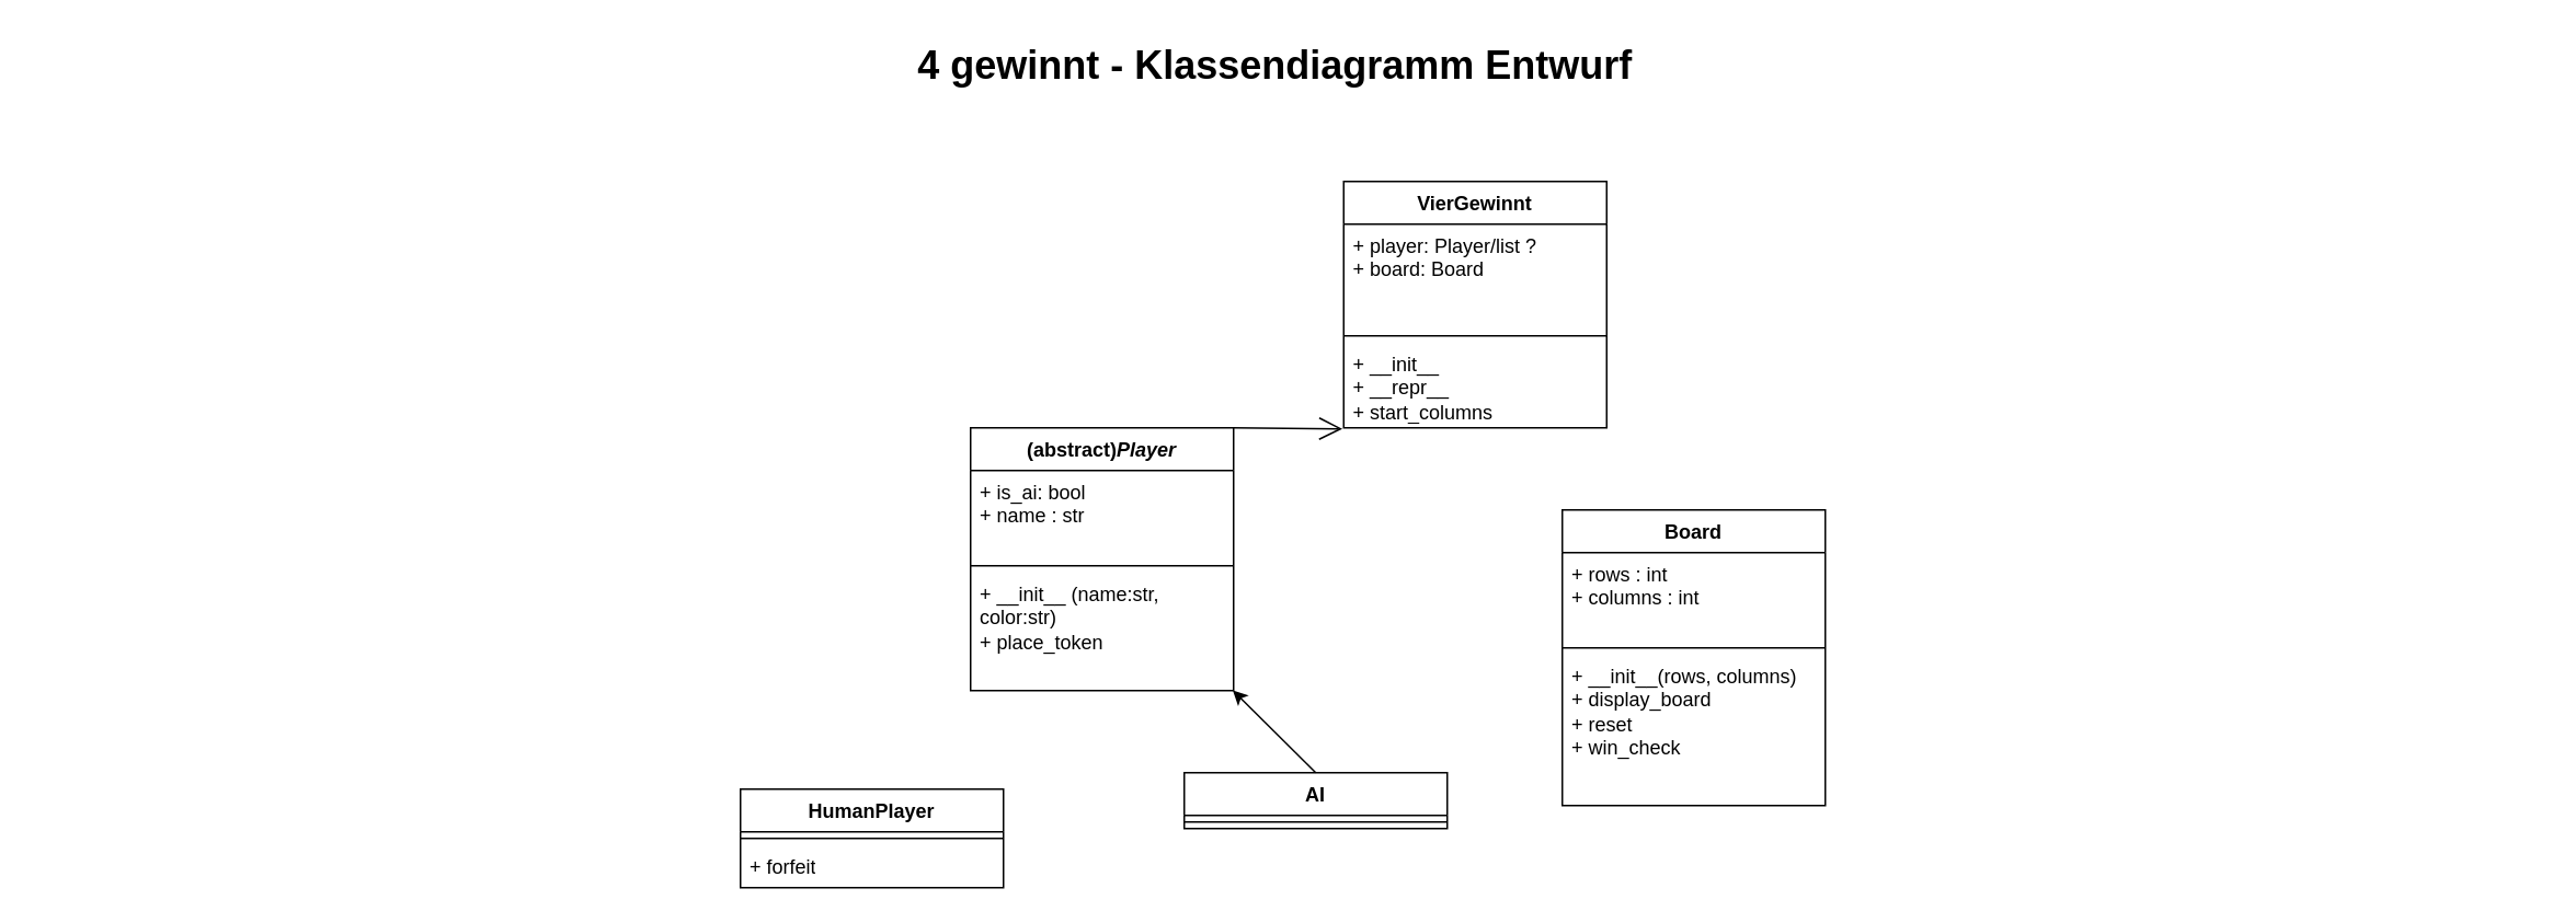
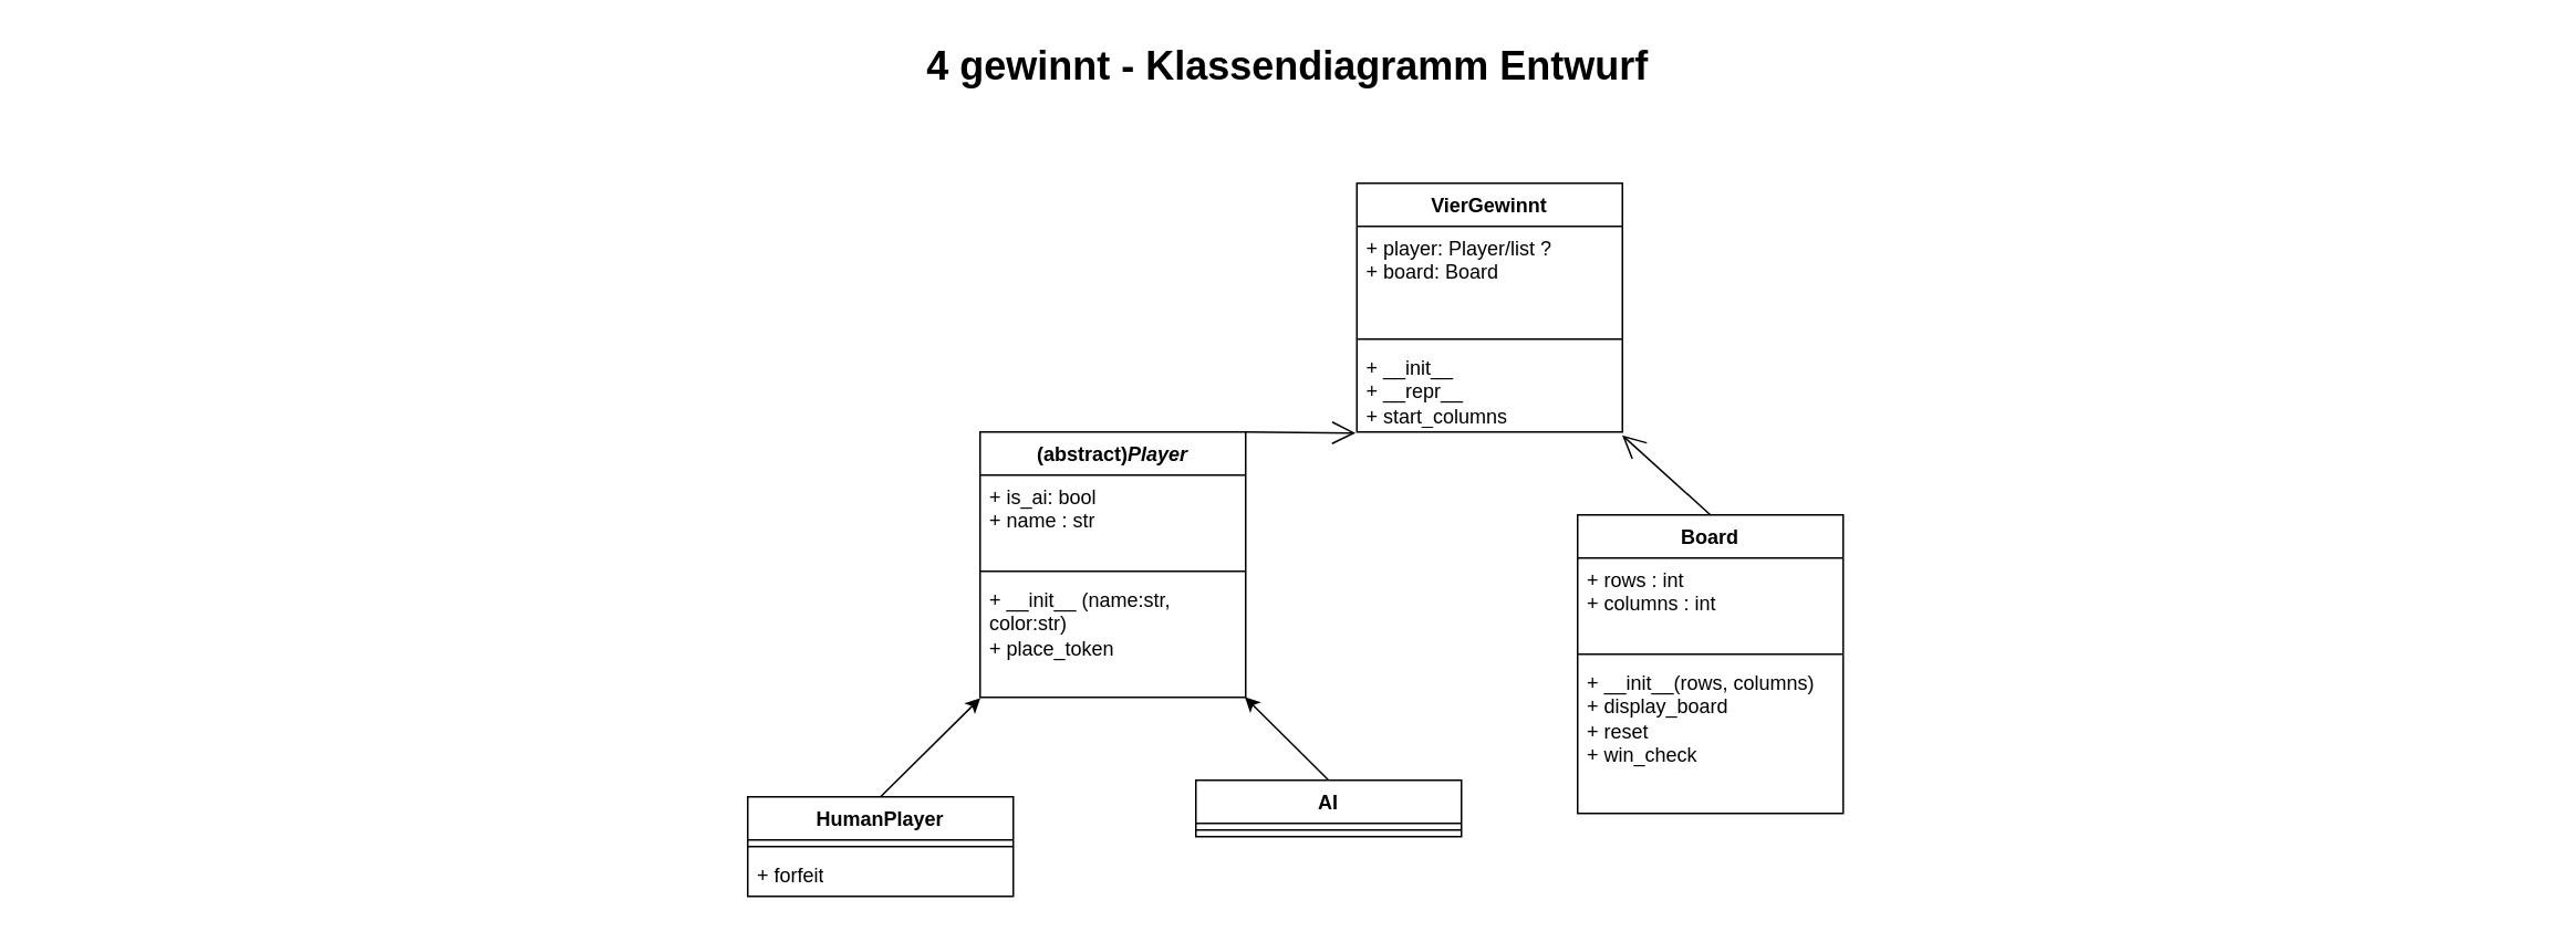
  <mxCell id="0" style=";html=1;" />
  <mxCell id="1" style=";html=1;" parent="0" />
  <mxCell id="2" value="4 gewinnt - Klassendiagramm Entwurf" style="text;strokeColor=none;fillColor=none;html=1;fontSize=24;fontStyle=1;verticalAlign=middle;align=center;" parent="1" vertex="1"><mxGeometry x="20" y="20" width="1510" height="40" as="geometry" /></mxCell>
  <mxCell id="3" value="VierGewinnt" style="swimlane;fontStyle=1;align=center;verticalAlign=top;childLayout=stackLayout;horizontal=1;startSize=26;horizontalStack=0;resizeParent=1;resizeParentMax=0;resizeLast=0;collapsible=1;marginBottom=0;whiteSpace=wrap;html=1;" vertex="1" parent="1"><mxGeometry x="817" y="110" width="160" height="150" as="geometry" /></mxCell>
  <mxCell id="4" value="&lt;div&gt;+ player: Player/list ? &lt;br&gt;&lt;/div&gt;&lt;div&gt;+ board: Board&lt;br&gt;&lt;/div&gt;&lt;div&gt;&lt;br&gt;&lt;/div&gt;&lt;div&gt;&lt;br&gt;&lt;/div&gt;" style="text;strokeColor=none;fillColor=none;align=left;verticalAlign=top;spacingLeft=4;spacingRight=4;overflow=hidden;rotatable=0;points=[[0,0.5],[1,0.5]];portConstraint=eastwest;whiteSpace=wrap;html=1;" vertex="1" parent="3"><mxGeometry y="26" width="160" height="64" as="geometry" /></mxCell>
  <mxCell id="5" value="" style="line;strokeWidth=1;fillColor=none;align=left;verticalAlign=middle;spacingTop=-1;spacingLeft=3;spacingRight=3;rotatable=0;labelPosition=right;points=[];portConstraint=eastwest;strokeColor=inherit;" vertex="1" parent="3"><mxGeometry y="90" width="160" height="8" as="geometry" /></mxCell>
  <mxCell id="6" value="&lt;div&gt;+ __init__&lt;/div&gt;&lt;div&gt;+ __repr__&lt;br&gt;&lt;/div&gt;&lt;div&gt;+ start_columns&lt;br&gt;&lt;/div&gt;" style="text;strokeColor=none;fillColor=none;align=left;verticalAlign=top;spacingLeft=4;spacingRight=4;overflow=hidden;rotatable=0;points=[[0,0.5],[1,0.5]];portConstraint=eastwest;whiteSpace=wrap;html=1;" vertex="1" parent="3"><mxGeometry y="98" width="160" height="52" as="geometry" /></mxCell>
  <mxCell id="7" value="(abstract)&lt;i&gt;Player&lt;/i&gt;" style="swimlane;fontStyle=1;align=center;verticalAlign=top;childLayout=stackLayout;horizontal=1;startSize=26;horizontalStack=0;resizeParent=1;resizeParentMax=0;resizeLast=0;collapsible=1;marginBottom=0;whiteSpace=wrap;html=1;" vertex="1" parent="1"><mxGeometry x="590" y="260" width="160" height="160" as="geometry" /></mxCell>
  <mxCell id="8" value="&lt;div&gt;+ is_ai: bool&lt;/div&gt;&lt;div&gt;+ name : str&lt;br&gt;&lt;/div&gt;&lt;div&gt;&lt;br&gt;&lt;/div&gt;" style="text;strokeColor=none;fillColor=none;align=left;verticalAlign=top;spacingLeft=4;spacingRight=4;overflow=hidden;rotatable=0;points=[[0,0.5],[1,0.5]];portConstraint=eastwest;whiteSpace=wrap;html=1;" vertex="1" parent="7"><mxGeometry y="26" width="160" height="54" as="geometry" /></mxCell>
  <mxCell id="9" value="" style="line;strokeWidth=1;fillColor=none;align=left;verticalAlign=middle;spacingTop=-1;spacingLeft=3;spacingRight=3;rotatable=0;labelPosition=right;points=[];portConstraint=eastwest;strokeColor=inherit;" vertex="1" parent="7"><mxGeometry y="80" width="160" height="8" as="geometry" /></mxCell>
  <mxCell id="10" value="&lt;div&gt;+ __init__ (name:str, color:str)&lt;/div&gt;&lt;div&gt;+ place_token&lt;br&gt;&lt;/div&gt;&lt;div&gt;&lt;br&gt;&lt;/div&gt;" style="text;strokeColor=none;fillColor=none;align=left;verticalAlign=top;spacingLeft=4;spacingRight=4;overflow=hidden;rotatable=0;points=[[0,0.5],[1,0.5]];portConstraint=eastwest;whiteSpace=wrap;html=1;" vertex="1" parent="7"><mxGeometry y="88" width="160" height="72" as="geometry" /></mxCell>
  <mxCell id="11" value="" style="endArrow=open;endFill=1;endSize=12;html=1;rounded=0;entryX=-0.005;entryY=1.012;entryDx=0;entryDy=0;entryPerimeter=0;exitX=1;exitY=0;exitDx=0;exitDy=0;" edge="1" parent="1" source="7" target="6"><mxGeometry width="160" relative="1" as="geometry"><mxPoint x="820" y="240" as="sourcePoint" /><mxPoint x="980" y="240" as="targetPoint" /></mxGeometry></mxCell>
  <mxCell id="12" value="AI" style="swimlane;fontStyle=1;align=center;verticalAlign=top;childLayout=stackLayout;horizontal=1;startSize=26;horizontalStack=0;resizeParent=1;resizeParentMax=0;resizeLast=0;collapsible=1;marginBottom=0;whiteSpace=wrap;html=1;" vertex="1" parent="1"><mxGeometry x="720" y="470" width="160" height="34" as="geometry" /></mxCell>
  <mxCell id="13" value="" style="line;strokeWidth=1;fillColor=none;align=left;verticalAlign=middle;spacingTop=-1;spacingLeft=3;spacingRight=3;rotatable=0;labelPosition=right;points=[];portConstraint=eastwest;strokeColor=inherit;" vertex="1" parent="12"><mxGeometry y="26" width="160" height="8" as="geometry" /></mxCell>
  <mxCell id="14" value="Board" style="swimlane;fontStyle=1;align=center;verticalAlign=top;childLayout=stackLayout;horizontal=1;startSize=26;horizontalStack=0;resizeParent=1;resizeParentMax=0;resizeLast=0;collapsible=1;marginBottom=0;whiteSpace=wrap;html=1;" vertex="1" parent="1"><mxGeometry x="950" y="310" width="160" height="180" as="geometry" /></mxCell>
  <mxCell id="15" value="&lt;div&gt;+ rows : int&lt;/div&gt;+ columns : int" style="text;strokeColor=none;fillColor=none;align=left;verticalAlign=top;spacingLeft=4;spacingRight=4;overflow=hidden;rotatable=0;points=[[0,0.5],[1,0.5]];portConstraint=eastwest;whiteSpace=wrap;html=1;" vertex="1" parent="14"><mxGeometry y="26" width="160" height="54" as="geometry" /></mxCell>
  <mxCell id="16" value="" style="line;strokeWidth=1;fillColor=none;align=left;verticalAlign=middle;spacingTop=-1;spacingLeft=3;spacingRight=3;rotatable=0;labelPosition=right;points=[];portConstraint=eastwest;strokeColor=inherit;" vertex="1" parent="14"><mxGeometry y="80" width="160" height="8" as="geometry" /></mxCell>
  <mxCell id="17" value="&lt;div&gt;+ __init__(rows, columns)&lt;/div&gt;&lt;div&gt;+ display_board&lt;/div&gt;&lt;div&gt;+ reset&lt;/div&gt;&lt;div&gt;+ win_check&lt;br&gt;&lt;/div&gt;" style="text;strokeColor=none;fillColor=none;align=left;verticalAlign=top;spacingLeft=4;spacingRight=4;overflow=hidden;rotatable=0;points=[[0,0.5],[1,0.5]];portConstraint=eastwest;whiteSpace=wrap;html=1;" vertex="1" parent="14"><mxGeometry y="88" width="160" height="92" as="geometry" /></mxCell>
+ <mxCell id="18" value="" style="endArrow=open;endFill=1;endSize=12;html=1;rounded=0;entryX=0.999;entryY=1.037;entryDx=0;entryDy=0;entryPerimeter=0;exitX=0.5;exitY=0;exitDx=0;exitDy=0;" edge="1" parent="1" source="14" target="6"><mxGeometry width="160" relative="1" as="geometry"><mxPoint x="990" y="320" as="sourcePoint" /><mxPoint x="1150" y="320" as="targetPoint" /></mxGeometry></mxCell>
  <mxCell id="19" value="" style="endArrow=classic;html=1;rounded=0;entryX=0.997;entryY=0.997;entryDx=0;entryDy=0;entryPerimeter=0;exitX=0.5;exitY=0;exitDx=0;exitDy=0;" edge="1" parent="1" source="12" target="10"><mxGeometry width="50" height="50" relative="1" as="geometry"><mxPoint x="700" y="460" as="sourcePoint" /><mxPoint x="750" y="410" as="targetPoint" /></mxGeometry></mxCell>
+ <mxCell id="20" value="" style="endArrow=classic;html=1;rounded=0;entryX=0.001;entryY=1.006;entryDx=0;entryDy=0;entryPerimeter=0;exitX=0.5;exitY=0;exitDx=0;exitDy=0;" edge="1" parent="1" source="21" target="10"><mxGeometry width="50" height="50" relative="1" as="geometry"><mxPoint x="550" y="470" as="sourcePoint" /><mxPoint x="671" y="431" as="targetPoint" /></mxGeometry></mxCell>
  <mxCell id="21" value="HumanPlayer" style="swimlane;fontStyle=1;align=center;verticalAlign=top;childLayout=stackLayout;horizontal=1;startSize=26;horizontalStack=0;resizeParent=1;resizeParentMax=0;resizeLast=0;collapsible=1;marginBottom=0;whiteSpace=wrap;html=1;" vertex="1" parent="1"><mxGeometry x="450" y="480" width="160" height="60" as="geometry" /></mxCell>
  <mxCell id="22" value="" style="line;strokeWidth=1;fillColor=none;align=left;verticalAlign=middle;spacingTop=-1;spacingLeft=3;spacingRight=3;rotatable=0;labelPosition=right;points=[];portConstraint=eastwest;strokeColor=inherit;" vertex="1" parent="21"><mxGeometry y="26" width="160" height="8" as="geometry" /></mxCell>
  <mxCell id="23" value="+ forfeit" style="text;strokeColor=none;fillColor=none;align=left;verticalAlign=top;spacingLeft=4;spacingRight=4;overflow=hidden;rotatable=0;points=[[0,0.5],[1,0.5]];portConstraint=eastwest;whiteSpace=wrap;html=1;" vertex="1" parent="21"><mxGeometry y="34" width="160" height="26" as="geometry" /></mxCell>
